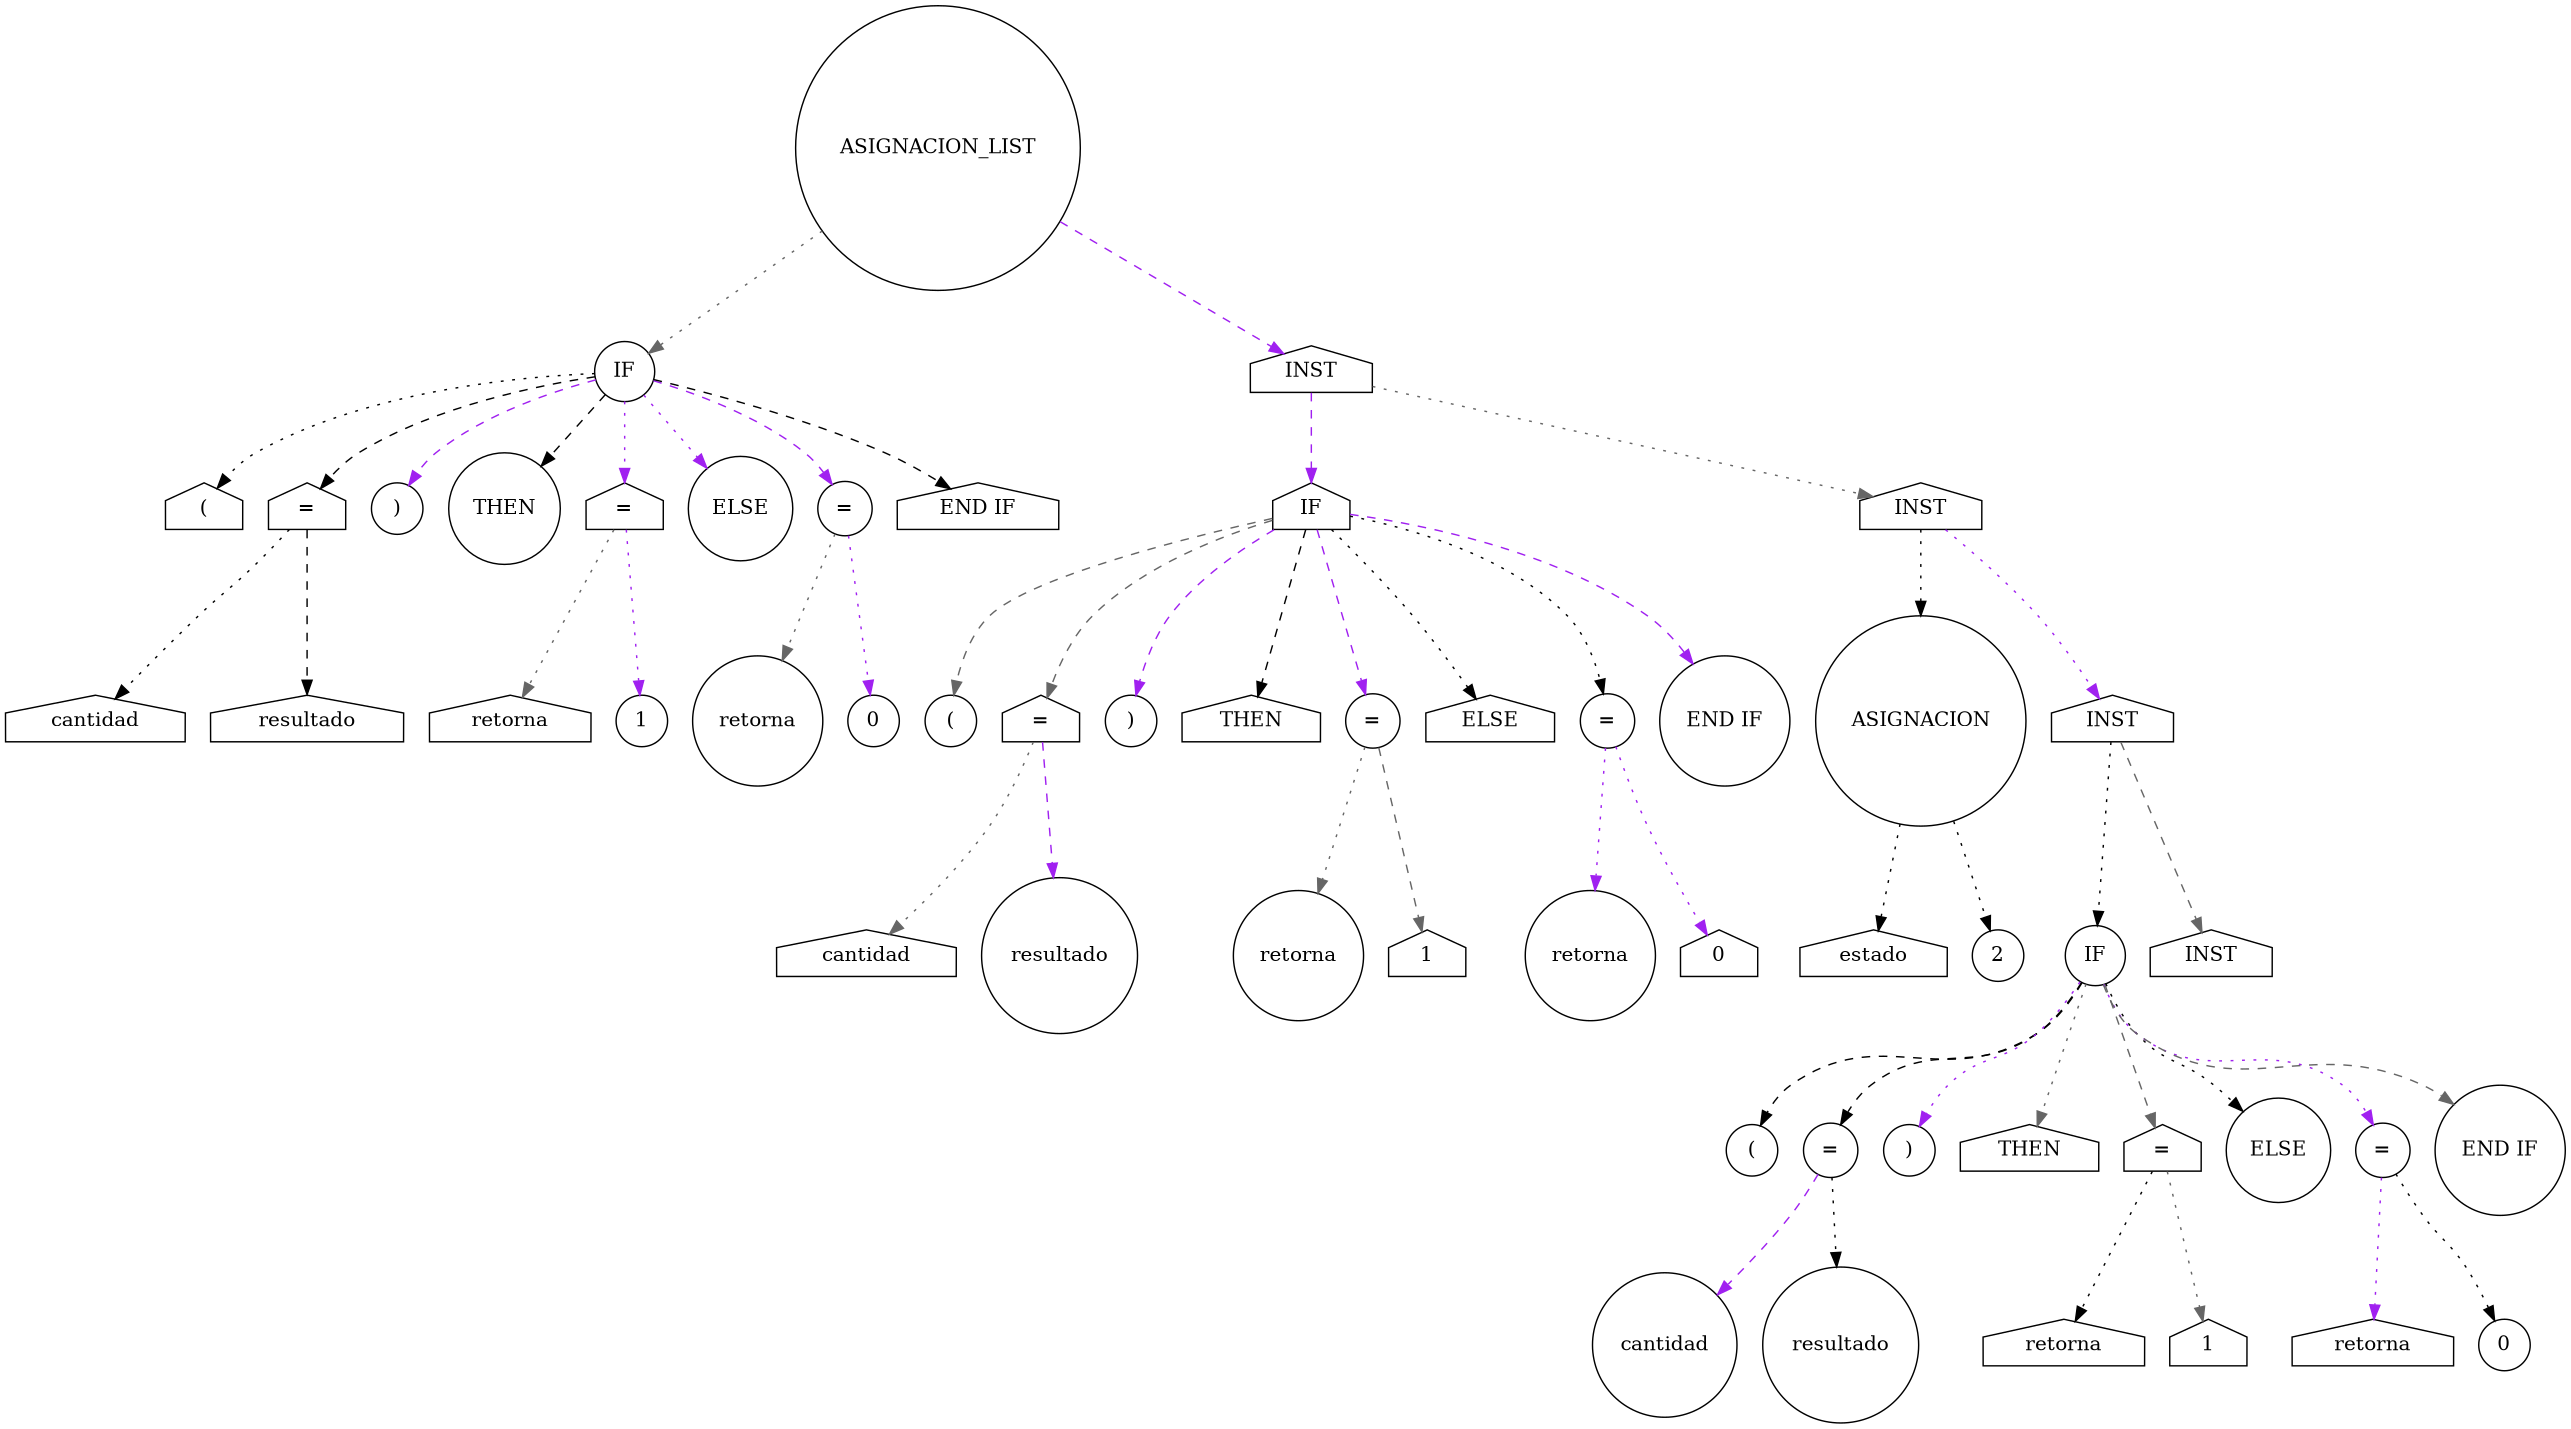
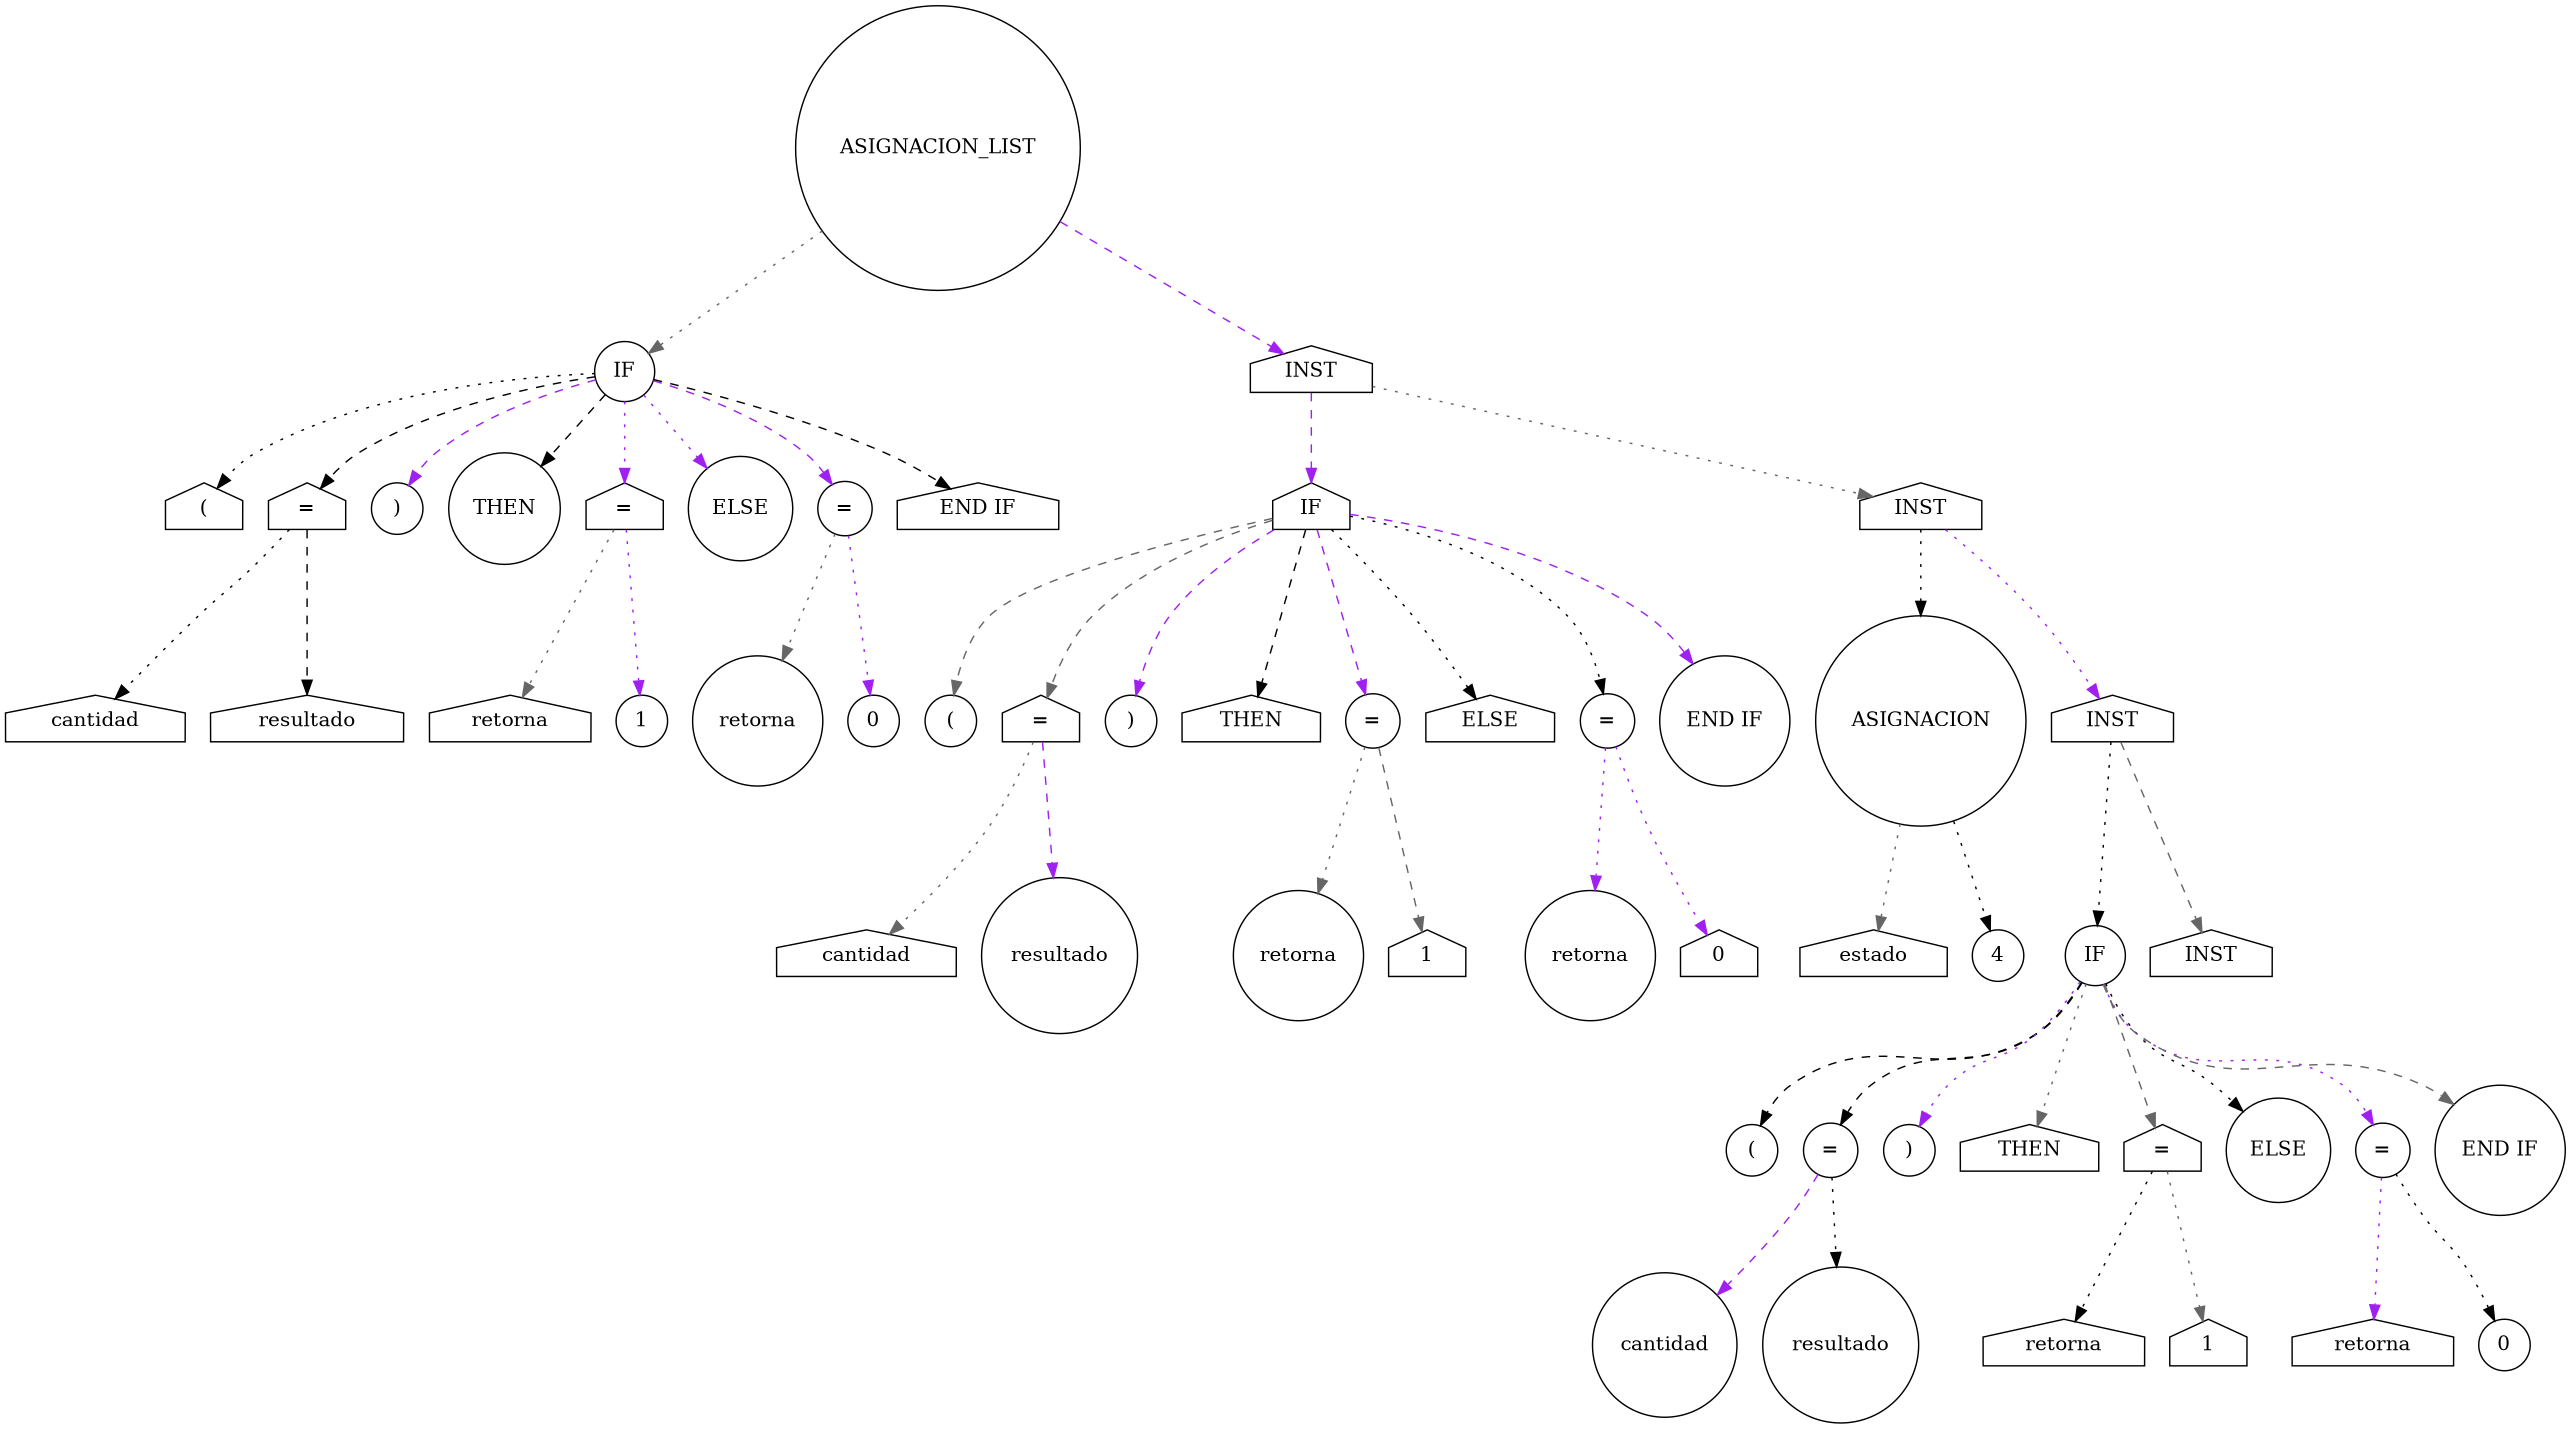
  digraph {
    node [shape=circle]
    edge [color=purple style=dotted]
    n1 [label=ASIGNACION_LIST]
    n2 [label=IF]
    n3 [label=INST shape=house]
    n4 [label="(" shape=house]
    n5 [label="=" shape=house]
    n6 [label=")"]
    n7 [label=THEN]
    n8 [label="=" shape=house]
    n9 [label=ELSE]
    n10 [label="="]
    n11 [label="END IF" shape=house]
    n12 [label=IF shape=house]
    n13 [label=INST shape=house]
    n14 [label=cantidad shape=house]
    n15 [label=resultado shape=house]
    n16 [label=retorna shape=house]
    n17 [label=1]
    n18 [label=retorna]
    n19 [label=0]
    n20 [label="("]
    n21 [label="=" shape=house]
    n22 [label=")"]
    n23 [label=THEN shape=house]
    n24 [label="="]
    n25 [label=ELSE shape=house]
    n26 [label="="]
    n27 [label="END IF"]
    n28 [label=ASIGNACION]
    n29 [label=INST shape=house]
    n30 [label=cantidad shape=house]
    n31 [label=resultado]
    n32 [label=retorna]
    n33 [label=1 shape=house]
    n34 [label=retorna]
    n35 [label=0 shape=house]
    n36 [label=estado shape=house]
-   n37 [label=2]
+   n37 [label=4]
    n38 [label=IF]
    n39 [label=INST shape=house]
    n40 [label="("]
    n41 [label="="]
    n42 [label=")"]
    n43 [label=THEN shape=house]
    n44 [label="=" shape=house]
    n45 [label=ELSE]
    n46 [label="="]
    n47 [label="END IF"]
    n48 [label=cantidad]
    n49 [label=resultado]
    n50 [label=retorna shape=house]
    n51 [label=1 shape=house]
    n52 [label=retorna shape=house]
    n53 [label=0]
    n1 -> n2 [color=gray40]
    n1 -> n3 [style=dashed]
    n2 -> n4 [color=black]
    n2 -> n5 [color=black style=dashed]
    n2 -> n6 [style=dashed]
    n2 -> n7 [color=black style=dashed]
    n2 -> n8
    n2 -> n9
    n2 -> n10 [style=dashed]
    n2 -> n11 [color=black style=dashed]
    n3 -> n12 [style=dashed]
    n3 -> n13 [color=gray40]
    n5 -> n14 [color=black]
    n5 -> n15 [color=black style=dashed]
    n8 -> n16 [color=gray40]
    n8 -> n17
    n10 -> n18 [color=gray40]
    n10 -> n19
    n12 -> n20 [color=gray40 style=dashed]
    n12 -> n21 [color=gray40 style=dashed]
    n12 -> n22 [style=dashed]
    n12 -> n23 [color=black style=dashed]
    n12 -> n24 [style=dashed]
    n12 -> n25 [color=black]
    n12 -> n26 [color=black]
    n12 -> n27 [style=dashed]
    n13 -> n28 [color=black]
    n13 -> n29
    n21 -> n30 [color=gray40]
    n21 -> n31 [style=dashed]
    n24 -> n32 [color=gray40]
    n24 -> n33 [color=gray40 style=dashed]
    n26 -> n34
    n26 -> n35
-   n28 -> n36 [color=black]
+   n28 -> n36 [color=gray40]
    n28 -> n37 [color=black]
    n29 -> n38 [color=black]
    n29 -> n39 [color=gray40 style=dashed]
    n38 -> n40 [color=black style=dashed]
    n38 -> n41 [color=black style=dashed]
    n38 -> n42
    n38 -> n43 [color=gray40]
    n38 -> n44 [color=gray40 style=dashed]
    n38 -> n45 [color=black]
    n38 -> n46
    n38 -> n47 [color=gray40 style=dashed]
    n41 -> n48 [style=dashed]
    n41 -> n49 [color=black]
    n44 -> n50 [color=black]
    n44 -> n51 [color=gray40]
    n46 -> n52
    n46 -> n53 [color=black]
  }
